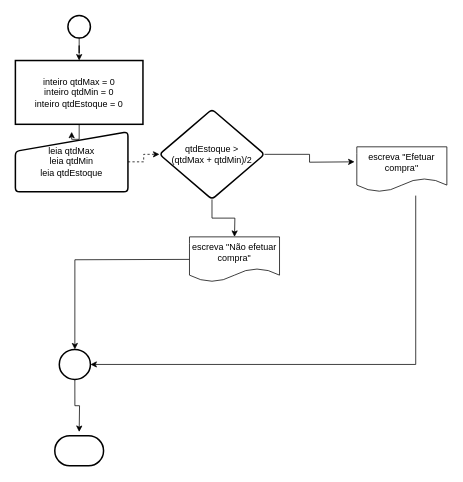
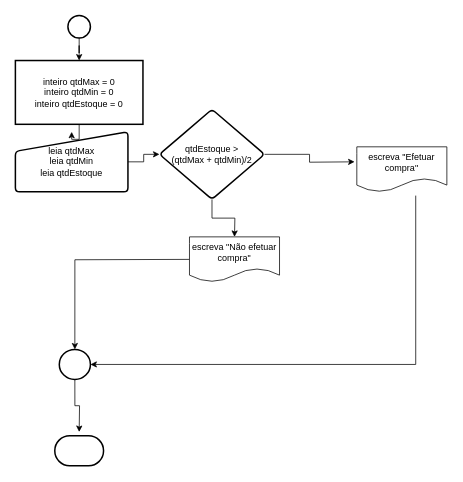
  <mxCell id="0" />
  <mxCell id="1" parent="0" />
  <mxCell id="2" value="" style="edgeStyle=orthogonalEdgeStyle;rounded=0;orthogonalLoop=1;jettySize=auto;html=1;" edge="1" parent="1" source="3" target="6"><mxGeometry relative="1" as="geometry" /></mxCell>
  <mxCell id="3" value="" style="strokeWidth=2;html=1;shape=mxgraph.flowchart.start_2;whiteSpace=wrap;" vertex="1" parent="1"><mxGeometry x="90" y="20" width="30" height="30" as="geometry" /></mxCell>
  <mxCell id="4" value="" style="strokeWidth=2;html=1;shape=mxgraph.flowchart.terminator;whiteSpace=wrap;" vertex="1" parent="1"><mxGeometry x="72.5" y="580" width="65" height="40" as="geometry" /></mxCell>
  <mxCell id="5" value="" style="edgeStyle=orthogonalEdgeStyle;rounded=0;orthogonalLoop=1;jettySize=auto;html=1;" edge="1" parent="1" source="6" target="8"><mxGeometry relative="1" as="geometry" /></mxCell>
  <mxCell id="6" value="inteiro qtdMax = 0&lt;br&gt;inteiro qtdMin = 0&lt;br&gt;inteiro qtdEstoque = 0" style="whiteSpace=wrap;html=1;strokeWidth=2;" vertex="1" parent="1"><mxGeometry x="20" y="80" width="170" height="85" as="geometry" /></mxCell>
- <mxCell id="7" value="" style="edgeStyle=orthogonalEdgeStyle;rounded=0;orthogonalLoop=1;jettySize=auto;html=1;dashed=1;" edge="1" parent="1" source="8" target="11"><mxGeometry relative="1" as="geometry" /></mxCell>
+ <mxCell id="7" value="" style="edgeStyle=orthogonalEdgeStyle;rounded=0;orthogonalLoop=1;jettySize=auto;html=1;" edge="1" parent="1" source="8" target="11"><mxGeometry relative="1" as="geometry" /></mxCell>
  <mxCell id="8" value="leia qtdMax&lt;br&gt;leia qtdMin&lt;br&gt;leia qtdEstoque" style="html=1;strokeWidth=2;shape=manualInput;whiteSpace=wrap;rounded=1;size=26;arcSize=11;" vertex="1" parent="1"><mxGeometry x="20" y="175" width="150" height="80" as="geometry" /></mxCell>
  <mxCell id="9" value="" style="edgeStyle=orthogonalEdgeStyle;rounded=0;orthogonalLoop=1;jettySize=auto;html=1;" edge="1" parent="1" source="11"><mxGeometry relative="1" as="geometry"><mxPoint x="312" y="315" as="targetPoint" /></mxGeometry></mxCell>
  <mxCell id="10" value="" style="edgeStyle=orthogonalEdgeStyle;rounded=0;orthogonalLoop=1;jettySize=auto;html=1;" edge="1" parent="1" source="11"><mxGeometry relative="1" as="geometry"><mxPoint x="472" y="215" as="targetPoint" /></mxGeometry></mxCell>
  <mxCell id="11" value="qtdEstoque &amp;gt; &lt;br&gt;(qtdMax + qtdMin)/2" style="rhombus;whiteSpace=wrap;html=1;strokeWidth=2;rounded=1;arcSize=11;" vertex="1" parent="1"><mxGeometry x="212" y="145" width="140" height="120" as="geometry" /></mxCell>
  <mxCell id="12" style="edgeStyle=orthogonalEdgeStyle;rounded=0;orthogonalLoop=1;jettySize=auto;html=1;entryX=0.5;entryY=0;entryDx=0;entryDy=0;" edge="1" parent="1" target="15"><mxGeometry relative="1" as="geometry"><mxPoint x="252" y="345" as="sourcePoint" /></mxGeometry></mxCell>
  <mxCell id="13" value="" style="edgeStyle=orthogonalEdgeStyle;rounded=0;orthogonalLoop=1;jettySize=auto;html=1;" edge="1" parent="1" target="15"><mxGeometry relative="1" as="geometry"><Array as="points"><mxPoint x="554" y="485" /></Array><mxPoint x="553.5" y="260" as="sourcePoint" /></mxGeometry></mxCell>
  <mxCell id="14" style="edgeStyle=orthogonalEdgeStyle;rounded=0;orthogonalLoop=1;jettySize=auto;html=1;" edge="1" parent="1" source="15"><mxGeometry relative="1" as="geometry"><mxPoint x="105" y="575" as="targetPoint" /></mxGeometry></mxCell>
  <mxCell id="15" value="" style="ellipse;whiteSpace=wrap;html=1;strokeWidth=2;rounded=1;arcSize=11;" vertex="1" parent="1"><mxGeometry x="78.5" y="465" width="41.5" height="40" as="geometry" /></mxCell>
  <mxCell id="16" value="escreva &quot;Efetuar compra&quot;" style="shape=document;whiteSpace=wrap;html=1;boundedLbl=1;" vertex="1" parent="1"><mxGeometry x="475" y="195" width="120" height="60" as="geometry" /></mxCell>
  <mxCell id="17" value="escreva &quot;Não efetuar compra&quot;" style="shape=document;whiteSpace=wrap;html=1;boundedLbl=1;" vertex="1" parent="1"><mxGeometry x="252" y="315" width="120" height="60" as="geometry" /></mxCell>
